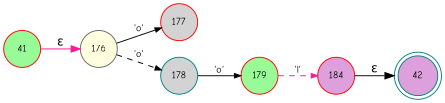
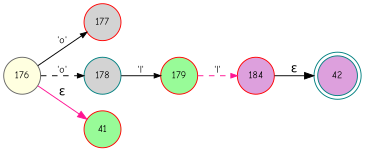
  digraph {
    fontname="Comic Neue"
    rankdir=LR
    node [color=red fillcolor=plum fixedsize=true fontname="Comic Neue" fontsize=11 shape=circle style=filled peripheries=1]
    edge [arrowhead=normal arrowsize=.7 color=black fontname="Comic Neue" fontsize=11 style=solid]
    n1 [color=teal label=42 shape=doublecircle width=.6 peripheries=""]
    n2 [color=gray40 fillcolor=lightyellow label=176 width=.55]
    n3 [fillcolor=lightgrey label=177 width=.55]
    n4 [color=teal fillcolor=lightgrey label=178 width=.55]
    n5 [fillcolor=palegreen label=179 width=.55]
    n6 [label=184 width=.55]
    n7 [fillcolor=palegreen label=41 width=.55]
    n2 -> n3 [label="'o'"]
    n2 -> n4 [label="'o'" style=dashed]
-   n4 -> n5 [label="'o'"]
+   n4 -> n5 [label="'l'"]
    n5 -> n6 [color=deeppink label="'l'" style=dashed]
    n6 -> n1 [label="&epsilon;" arrowhead="" arrowsize="" fontsize=""]
-   n7 -> n2 [color=deeppink label="&epsilon;" arrowhead="" arrowsize="" fontsize=""]
+   n2 -> n7 [color=deeppink label="&epsilon;" arrowhead="" arrowsize="" fontsize=""]
  }
